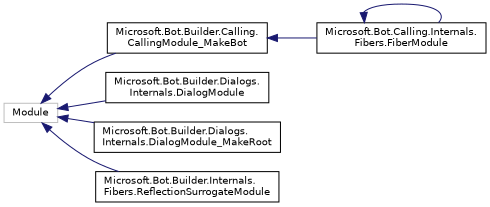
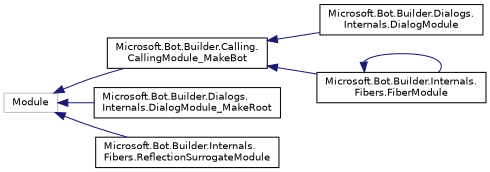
  digraph {
    rankdir=LR
    node [color=black fillcolor=white fontname=Helvetica fontsize=10 shape=record style=filled]
    edge [color=midnightblue dir=back fontname=Helvetica fontsize=10 labelfontname=Helvetica labelfontsize=10 style=solid]
    n1 [color=grey75 height=0.2 label=Module width=0.4]
    n2 [height=0.2 label="Microsoft.Bot.Builder.Calling.\lCallingModule_MakeBot" width=0.4]
    n3 [height=0.2 label="Microsoft.Bot.Builder.Dialogs.\lInternals.DialogModule" width=0.4]
    n4 [height=0.2 label="Microsoft.Bot.Builder.Dialogs.\lInternals.DialogModule_MakeRoot" width=0.4]
    n5 [height=0.2 label="Microsoft.Bot.Builder.Internals.\lFibers.ReflectionSurrogateModule" width=0.4]
-   n6 [height=0.2 label="Microsoft.Bot.Calling.Internals.\lFibers.FiberModule" width=0.4]
+   n6 [height=0.2 label="Microsoft.Bot.Builder.Internals.\lFibers.FiberModule" width=0.4]
    n1 -> n2
-   n1 -> n3
+   n2 -> n3
    n1 -> n4
    n1 -> n5
    n2 -> n6
    n6 -> n6
  }
